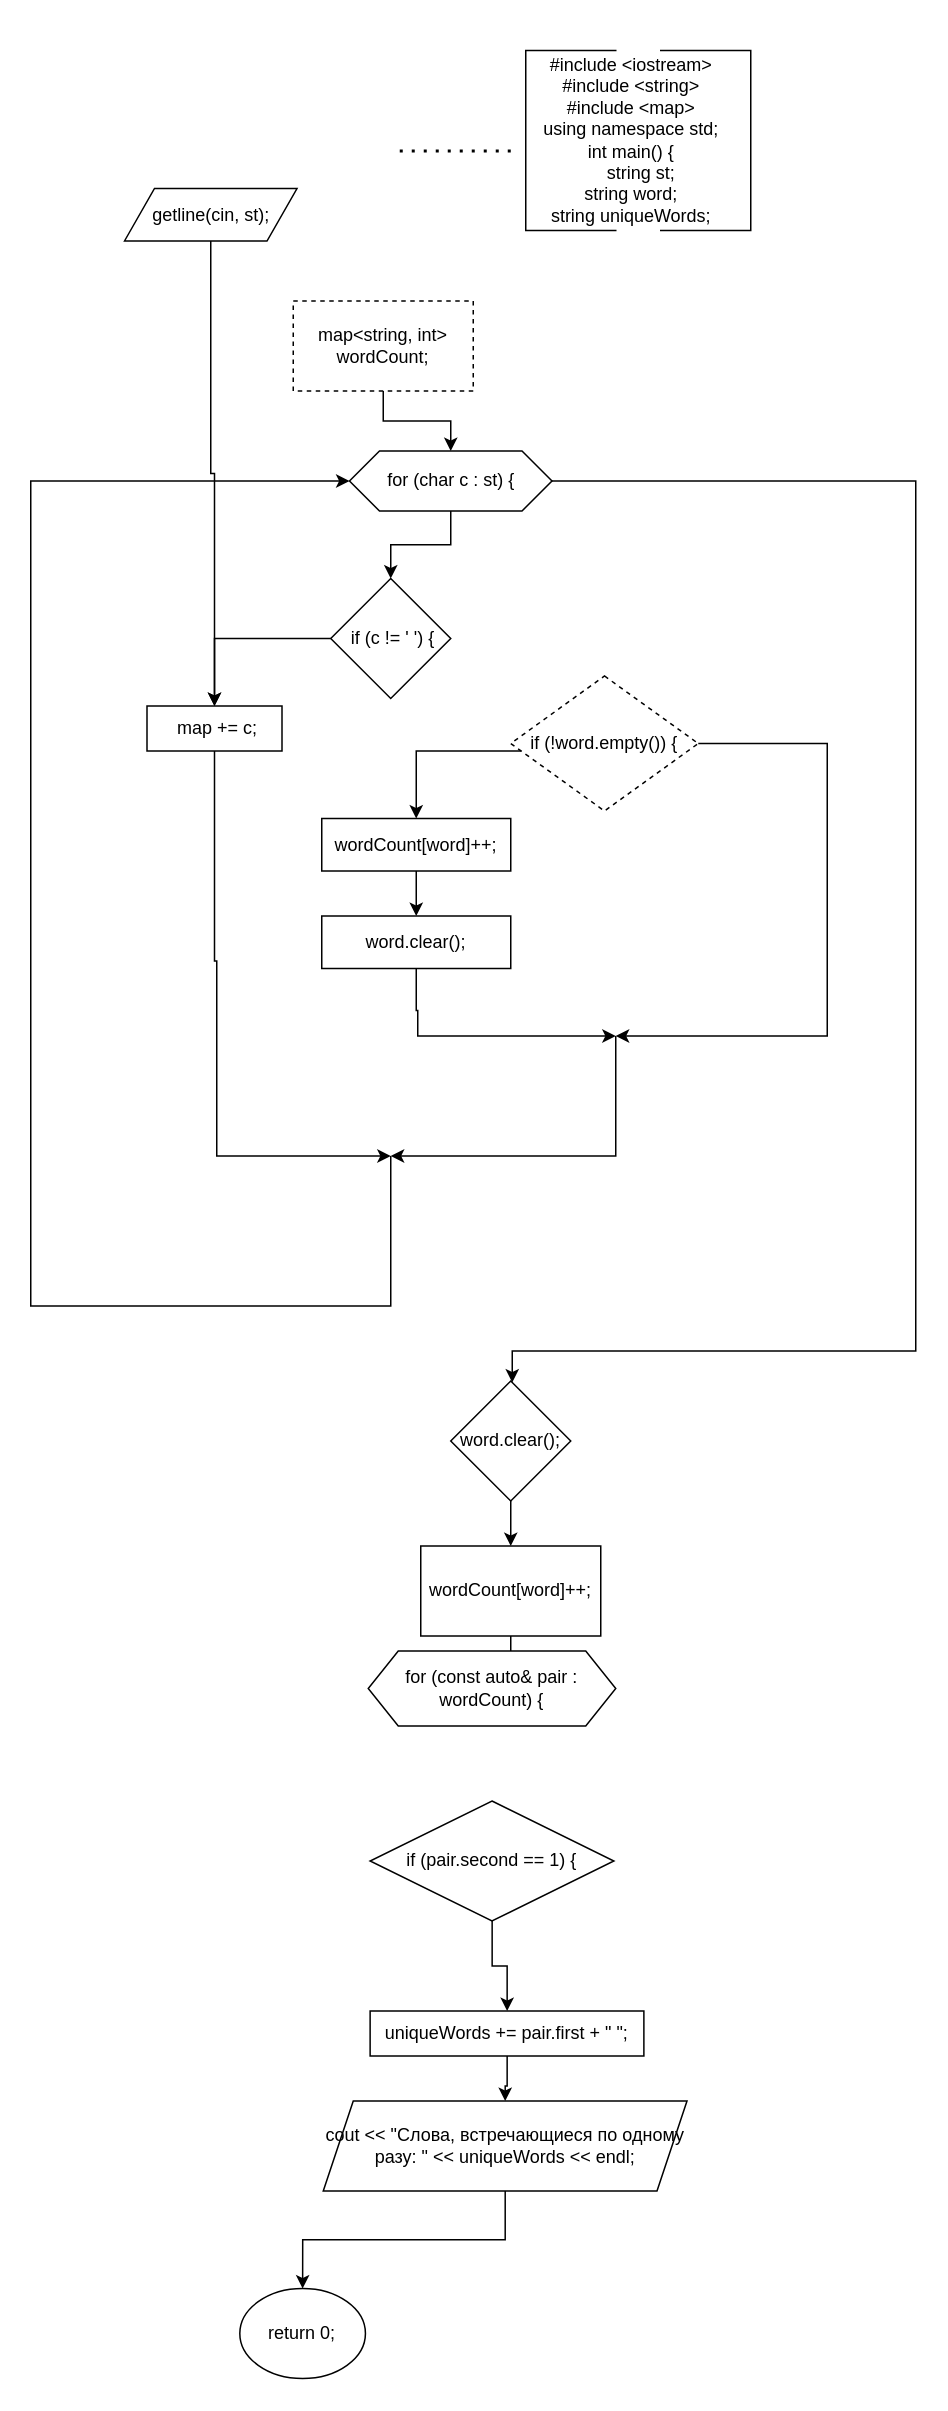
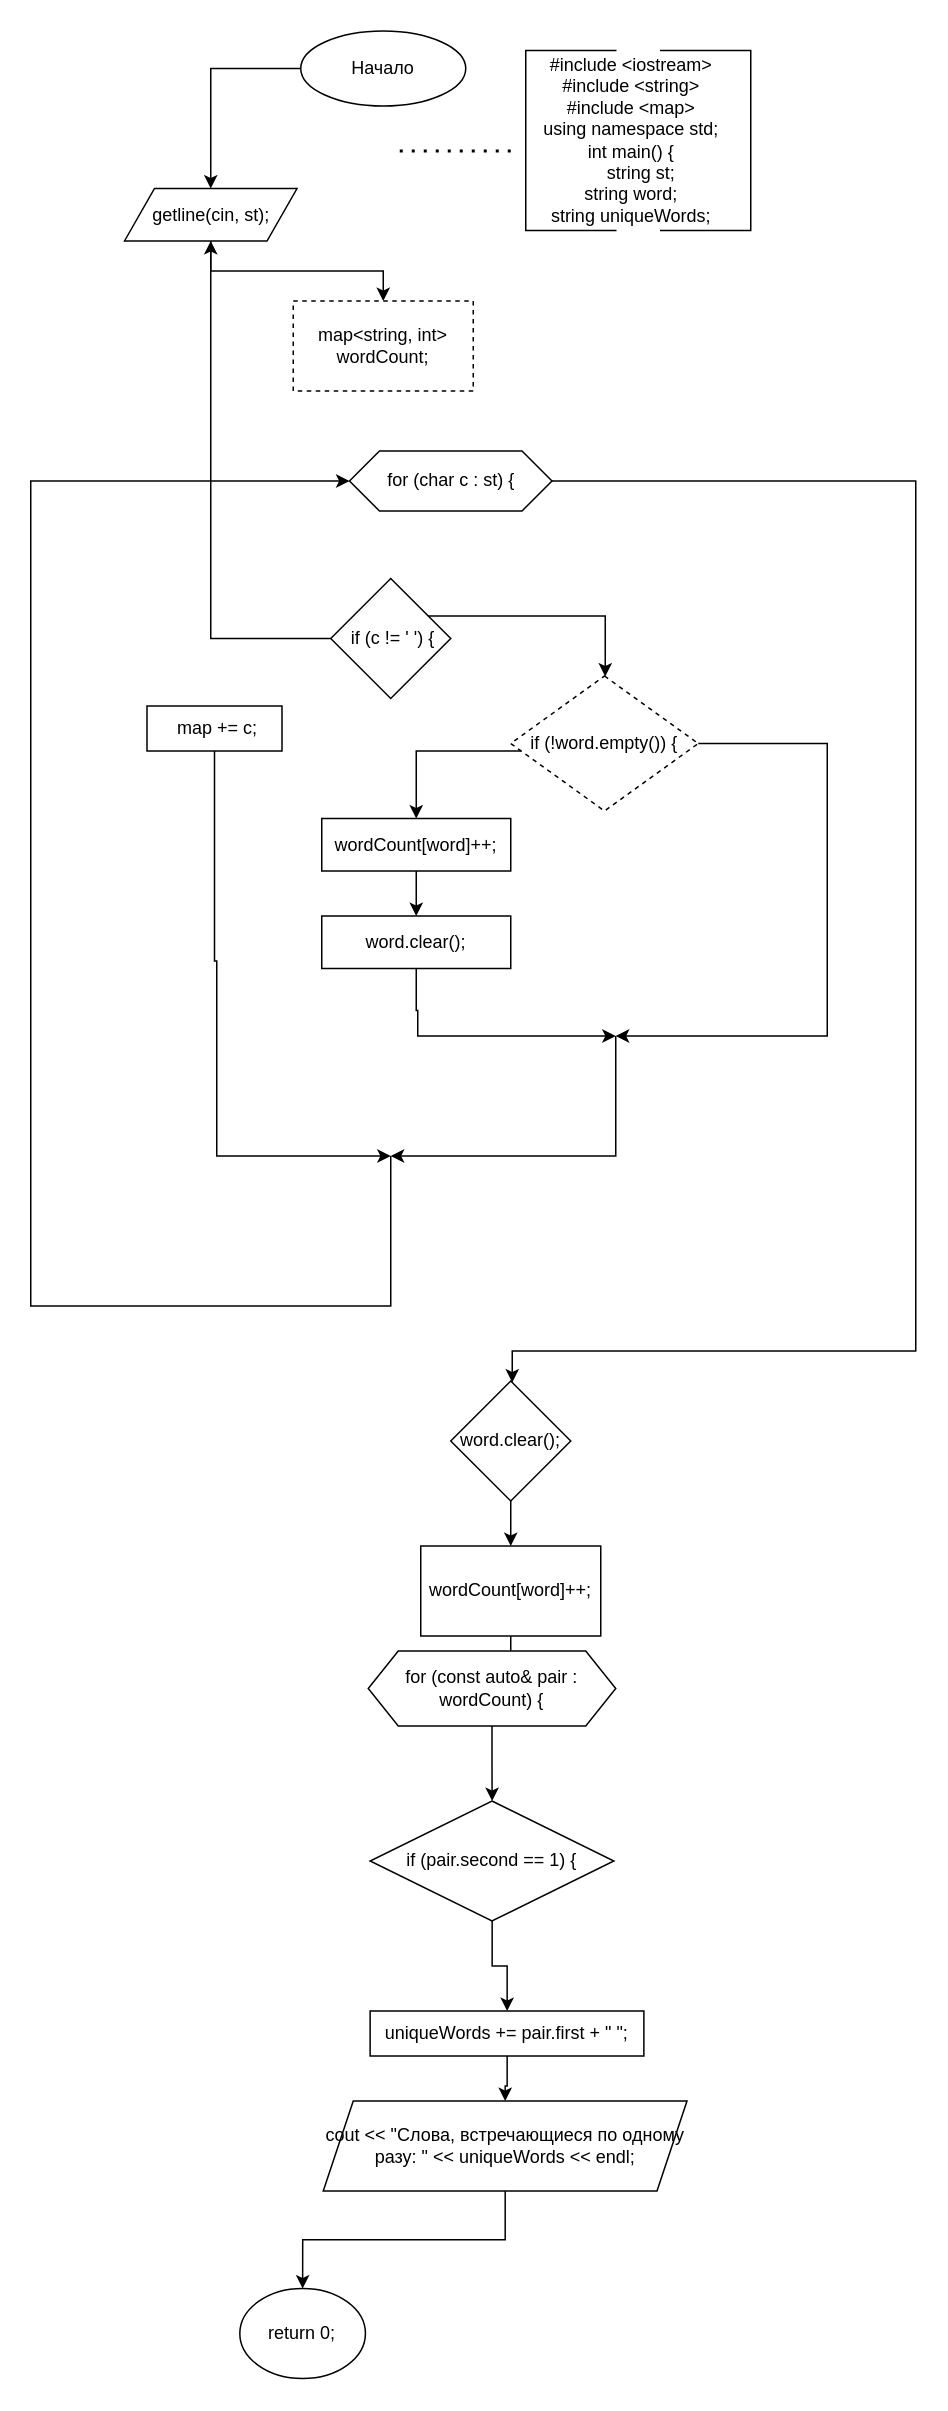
  <mxCell id="0" />
  <mxCell id="1" parent="0" />
- <mxCell id="4" value="" style="edgeStyle=orthogonalEdgeStyle;rounded=0;orthogonalLoop=1;jettySize=auto;html=1;" edge="1" parent="1" source="5" target="15"><mxGeometry relative="1" as="geometry" /></mxCell>
+ <mxCell id="2" value="" style="edgeStyle=orthogonalEdgeStyle;rounded=0;orthogonalLoop=1;jettySize=auto;html=1;" edge="1" parent="1" source="3" target="5"><mxGeometry relative="1" as="geometry" /></mxCell>
+ <mxCell id="3" value="Начало" style="ellipse;whiteSpace=wrap;html=1;" vertex="1" parent="1"><mxGeometry x="200" y="20" width="110" height="50" as="geometry" /></mxCell>
+ <mxCell id="4" value="" style="edgeStyle=orthogonalEdgeStyle;rounded=0;orthogonalLoop=1;jettySize=auto;html=1;" edge="1" parent="1" source="5" target="7"><mxGeometry relative="1" as="geometry" /></mxCell>
  <mxCell id="5" value="getline(cin, st);" style="shape=parallelogram;perimeter=parallelogramPerimeter;whiteSpace=wrap;html=1;fixedSize=1;" vertex="1" parent="1"><mxGeometry x="82.5" y="125" width="115" height="35" as="geometry" /></mxCell>
- <mxCell id="6" value="" style="edgeStyle=orthogonalEdgeStyle;rounded=0;orthogonalLoop=1;jettySize=auto;html=1;" edge="1" parent="1" source="7" target="10"><mxGeometry relative="1" as="geometry" /></mxCell>
  <mxCell id="7" value="map&amp;lt;string, int&amp;gt; wordCount;" style="whiteSpace=wrap;html=1;dashed=1;" vertex="1" parent="1"><mxGeometry x="195" y="200" width="120" height="60" as="geometry" /></mxCell>
- <mxCell id="8" value="" style="edgeStyle=orthogonalEdgeStyle;rounded=0;orthogonalLoop=1;jettySize=auto;html=1;" edge="1" parent="1" source="10" target="13"><mxGeometry relative="1" as="geometry" /></mxCell>
  <mxCell id="9" style="edgeStyle=orthogonalEdgeStyle;rounded=0;orthogonalLoop=1;jettySize=auto;html=1;" edge="1" parent="1" source="10" target="26"><mxGeometry relative="1" as="geometry"><mxPoint x="340" y="960" as="targetPoint" /><Array as="points"><mxPoint x="610" y="320" /><mxPoint x="610" y="900" /><mxPoint x="341" y="900" /></Array></mxGeometry></mxCell>
  <mxCell id="10" value="for (char c : st) {" style="shape=hexagon;perimeter=hexagonPerimeter2;whiteSpace=wrap;html=1;fixedSize=1;" vertex="1" parent="1"><mxGeometry x="232.5" y="300" width="135" height="40" as="geometry" /></mxCell>
- <mxCell id="11" value="" style="edgeStyle=orthogonalEdgeStyle;rounded=0;orthogonalLoop=1;jettySize=auto;html=1;" edge="1" parent="1" source="13" target="15"><mxGeometry relative="1" as="geometry" /></mxCell>
+ <mxCell id="11" value="" style="edgeStyle=orthogonalEdgeStyle;rounded=0;orthogonalLoop=1;jettySize=auto;html=1;" edge="1" parent="1" source="13" target="5"><mxGeometry relative="1" as="geometry" /></mxCell>
+ <mxCell id="12" value="" style="edgeStyle=orthogonalEdgeStyle;rounded=0;orthogonalLoop=1;jettySize=auto;html=1;" edge="1" parent="1" source="13" target="18"><mxGeometry relative="1" as="geometry"><Array as="points"><mxPoint x="403" y="410" /></Array></mxGeometry></mxCell>
  <mxCell id="13" value="&amp;nbsp;if (c != ' ') {" style="rhombus;whiteSpace=wrap;html=1;" vertex="1" parent="1"><mxGeometry x="220" y="385" width="80" height="80" as="geometry" /></mxCell>
  <mxCell id="14" style="edgeStyle=orthogonalEdgeStyle;rounded=0;orthogonalLoop=1;jettySize=auto;html=1;" edge="1" parent="1" source="15"><mxGeometry relative="1" as="geometry"><mxPoint x="260" y="770" as="targetPoint" /><Array as="points"><mxPoint x="143" y="640" /><mxPoint x="144" y="640" /></Array></mxGeometry></mxCell>
  <mxCell id="15" value="&amp;nbsp;map += c;" style="whiteSpace=wrap;html=1;" vertex="1" parent="1"><mxGeometry x="97.5" y="470" width="90" height="30" as="geometry" /></mxCell>
  <mxCell id="16" value="" style="edgeStyle=orthogonalEdgeStyle;rounded=0;orthogonalLoop=1;jettySize=auto;html=1;" edge="1" parent="1" source="18" target="20"><mxGeometry relative="1" as="geometry"><Array as="points"><mxPoint x="277" y="500" /></Array></mxGeometry></mxCell>
  <mxCell id="17" style="edgeStyle=orthogonalEdgeStyle;rounded=0;orthogonalLoop=1;jettySize=auto;html=1;" edge="1" parent="1" source="18"><mxGeometry relative="1" as="geometry"><mxPoint x="410" y="690" as="targetPoint" /><Array as="points"><mxPoint x="551" y="495" /></Array></mxGeometry></mxCell>
  <mxCell id="18" value="if (!word.empty()) {" style="rhombus;whiteSpace=wrap;html=1;dashed=1;" vertex="1" parent="1"><mxGeometry x="340" y="450" width="125" height="90" as="geometry" /></mxCell>
  <mxCell id="19" value="" style="edgeStyle=orthogonalEdgeStyle;rounded=0;orthogonalLoop=1;jettySize=auto;html=1;" edge="1" parent="1" source="20" target="22"><mxGeometry relative="1" as="geometry" /></mxCell>
  <mxCell id="20" value="wordCount[word]++;" style="whiteSpace=wrap;html=1;" vertex="1" parent="1"><mxGeometry x="214" y="545" width="126" height="35" as="geometry" /></mxCell>
  <mxCell id="21" style="edgeStyle=orthogonalEdgeStyle;rounded=0;orthogonalLoop=1;jettySize=auto;html=1;" edge="1" parent="1" source="22"><mxGeometry relative="1" as="geometry"><mxPoint x="410" y="690" as="targetPoint" /><Array as="points"><mxPoint x="277" y="673" /><mxPoint x="278" y="673" /></Array></mxGeometry></mxCell>
  <mxCell id="22" value="word.clear();" style="whiteSpace=wrap;html=1;" vertex="1" parent="1"><mxGeometry x="214" y="610" width="126" height="35" as="geometry" /></mxCell>
  <mxCell id="23" value="" style="endArrow=classic;html=1;rounded=0;" edge="1" parent="1"><mxGeometry width="50" height="50" relative="1" as="geometry"><mxPoint x="410" y="690" as="sourcePoint" /><mxPoint x="260" y="770" as="targetPoint" /><Array as="points"><mxPoint x="410" y="770" /></Array></mxGeometry></mxCell>
  <mxCell id="24" value="" style="endArrow=classic;html=1;rounded=0;entryX=0;entryY=0.5;entryDx=0;entryDy=0;" edge="1" parent="1" target="10"><mxGeometry width="50" height="50" relative="1" as="geometry"><mxPoint x="260" y="770" as="sourcePoint" /><mxPoint x="260" y="560" as="targetPoint" /><Array as="points"><mxPoint x="260" y="870" /><mxPoint x="20" y="870" /><mxPoint x="20" y="320" /></Array></mxGeometry></mxCell>
  <mxCell id="25" value="" style="edgeStyle=orthogonalEdgeStyle;rounded=0;orthogonalLoop=1;jettySize=auto;html=1;" edge="1" parent="1" source="26" target="28"><mxGeometry relative="1" as="geometry" /></mxCell>
  <mxCell id="26" value="word.clear();" style="rhombus;whiteSpace=wrap;html=1;" vertex="1" parent="1"><mxGeometry x="300" y="920" width="80" height="80" as="geometry" /></mxCell>
  <mxCell id="27" value="" style="edgeStyle=orthogonalEdgeStyle;rounded=0;orthogonalLoop=1;jettySize=auto;html=1;" edge="1" parent="1" source="28" target="30"><mxGeometry relative="1" as="geometry" /></mxCell>
  <mxCell id="28" value="wordCount[word]++;" style="whiteSpace=wrap;html=1;" vertex="1" parent="1"><mxGeometry x="280" y="1030" width="120" height="60" as="geometry" /></mxCell>
+ <mxCell id="29" value="" style="edgeStyle=orthogonalEdgeStyle;rounded=0;orthogonalLoop=1;jettySize=auto;html=1;" edge="1" parent="1" source="30" target="32"><mxGeometry relative="1" as="geometry" /></mxCell>
  <mxCell id="30" value="for (const auto&amp;amp; pair : wordCount) {" style="shape=hexagon;perimeter=hexagonPerimeter2;whiteSpace=wrap;html=1;fixedSize=1;" vertex="1" parent="1"><mxGeometry x="245" y="1100" width="165" height="50" as="geometry" /></mxCell>
  <mxCell id="31" value="" style="edgeStyle=orthogonalEdgeStyle;rounded=0;orthogonalLoop=1;jettySize=auto;html=1;" edge="1" parent="1" source="32" target="34"><mxGeometry relative="1" as="geometry" /></mxCell>
  <mxCell id="32" value="if (pair.second == 1) {" style="rhombus;whiteSpace=wrap;html=1;" vertex="1" parent="1"><mxGeometry x="246.25" y="1200" width="162.5" height="80" as="geometry" /></mxCell>
  <mxCell id="33" value="" style="edgeStyle=orthogonalEdgeStyle;rounded=0;orthogonalLoop=1;jettySize=auto;html=1;" edge="1" parent="1" source="34" target="36"><mxGeometry relative="1" as="geometry" /></mxCell>
  <mxCell id="34" value="uniqueWords += pair.first + &quot; &quot;;" style="whiteSpace=wrap;html=1;" vertex="1" parent="1"><mxGeometry x="246.25" y="1340" width="182.5" height="30" as="geometry" /></mxCell>
  <mxCell id="35" value="" style="edgeStyle=orthogonalEdgeStyle;rounded=0;orthogonalLoop=1;jettySize=auto;html=1;" edge="1" parent="1" source="36" target="37"><mxGeometry relative="1" as="geometry" /></mxCell>
  <mxCell id="36" value="cout &amp;lt;&amp;lt; &quot;Слова, встречающиеся по одному разу: &quot; &amp;lt;&amp;lt; uniqueWords &amp;lt;&amp;lt; endl;" style="shape=parallelogram;perimeter=parallelogramPerimeter;whiteSpace=wrap;html=1;fixedSize=1;" vertex="1" parent="1"><mxGeometry x="215" y="1400" width="242.5" height="60" as="geometry" /></mxCell>
  <mxCell id="37" value="return 0;" style="ellipse;whiteSpace=wrap;html=1;" vertex="1" parent="1"><mxGeometry x="159.38" y="1525" width="83.75" height="60" as="geometry" /></mxCell>
  <mxCell id="38" value="&lt;div&gt;#include &amp;lt;iostream&amp;gt;&lt;/div&gt;&lt;div&gt;#include &amp;lt;string&amp;gt;&lt;/div&gt;&lt;div&gt;#include &amp;lt;map&amp;gt;&lt;/div&gt;&lt;div&gt;using namespace std;&lt;/div&gt;&lt;div&gt;int main() {&lt;/div&gt;&lt;div&gt;&amp;nbsp; &amp;nbsp; string st;&lt;/div&gt;&lt;div&gt;string word;&lt;br&gt;&lt;/div&gt;&lt;div&gt;string uniqueWords;&lt;br&gt;&lt;/div&gt;" style="text;html=1;align=center;verticalAlign=middle;resizable=0;points=[];autosize=1;strokeColor=none;fillColor=none;" vertex="1" parent="1"><mxGeometry x="350" y="28" width="140" height="130" as="geometry" /></mxCell>
  <mxCell id="39" value="" style="shape=partialRectangle;whiteSpace=wrap;html=1;bottom=1;right=1;left=1;top=0;fillColor=none;routingCenterX=-0.5;direction=south;" vertex="1" parent="1"><mxGeometry x="350" y="33" width="60" height="120" as="geometry" /></mxCell>
  <mxCell id="40" value="" style="shape=partialRectangle;whiteSpace=wrap;html=1;bottom=1;right=1;left=1;top=0;fillColor=none;routingCenterX=-0.5;direction=north;" vertex="1" parent="1"><mxGeometry x="440" y="33" width="60" height="120" as="geometry" /></mxCell>
  <mxCell id="41" value="" style="endArrow=none;dashed=1;html=1;dashPattern=1 3;strokeWidth=2;rounded=0;" edge="1" parent="1"><mxGeometry width="50" height="50" relative="1" as="geometry"><mxPoint x="340" y="100" as="sourcePoint" /><mxPoint x="260" y="100" as="targetPoint" /></mxGeometry></mxCell>
